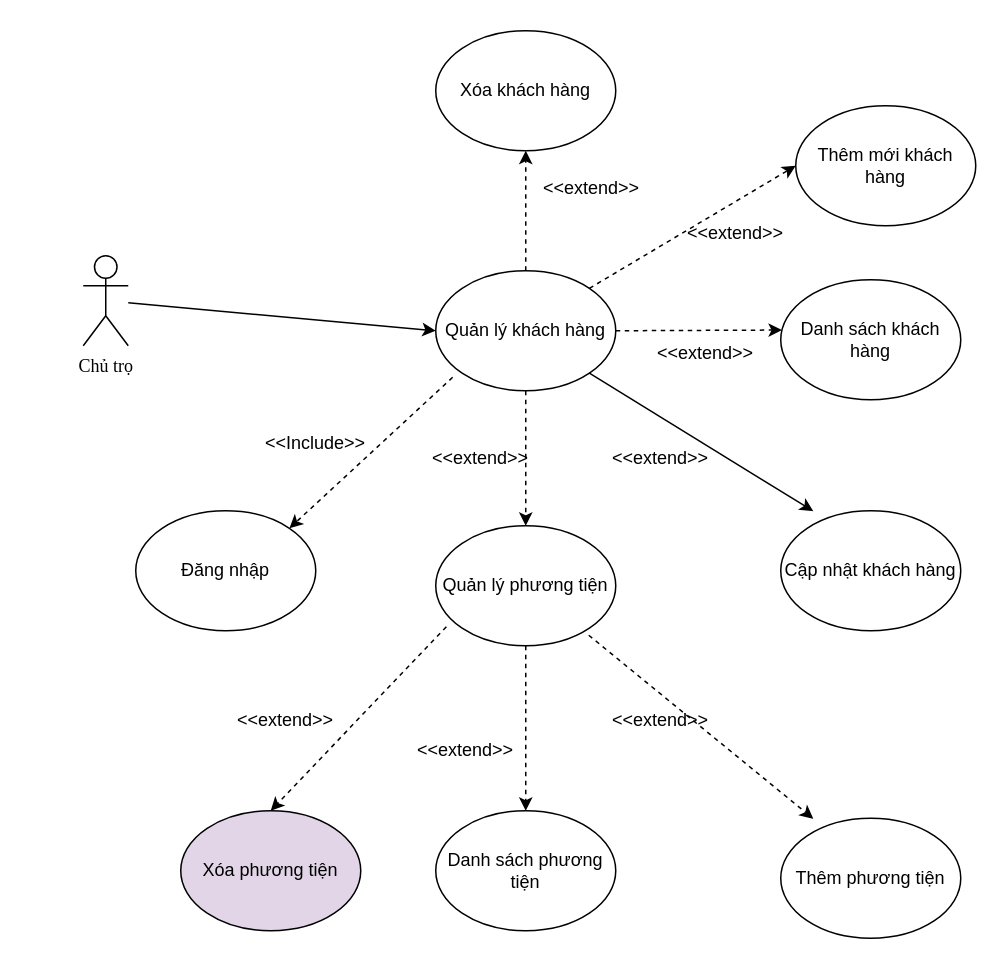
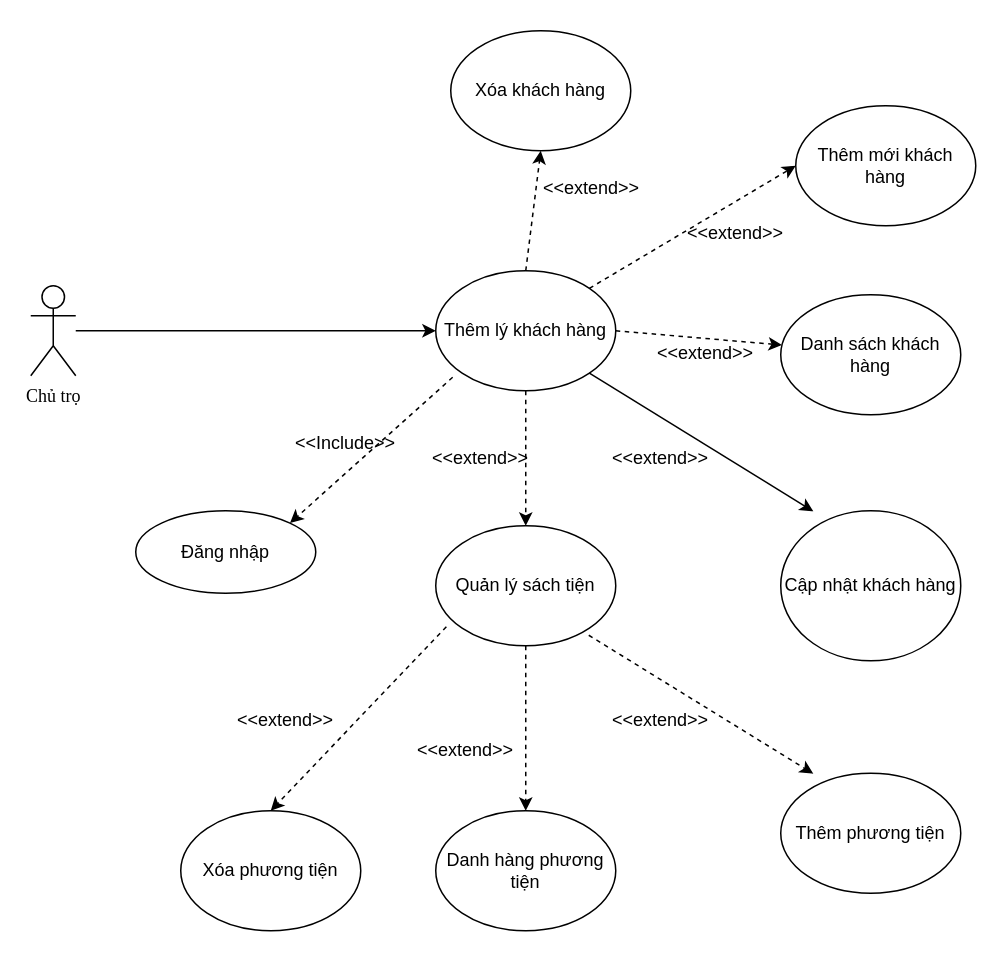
  <mxCell id="0" />
  <mxCell id="1" parent="0" />
- <mxCell id="2" value="Chủ trọ" style="shape=umlActor;verticalLabelPosition=bottom;verticalAlign=top;html=1;outlineConnect=0;fontFamily=Times New Roman;" vertex="1" parent="1"><mxGeometry x="55" y="170" width="30" height="60" as="geometry" /></mxCell>
- <mxCell id="3" value="Quản lý khách hàng" style="ellipse;whiteSpace=wrap;html=1;" vertex="1" parent="1"><mxGeometry x="290" y="180" width="120" height="80" as="geometry" /></mxCell>
- <mxCell id="4" value="Đăng nhập" style="ellipse;whiteSpace=wrap;html=1;" vertex="1" parent="1"><mxGeometry x="90" y="340" width="120" height="80" as="geometry" /></mxCell>
- <mxCell id="5" value="Quản lý phương tiện" style="ellipse;whiteSpace=wrap;html=1;" vertex="1" parent="1"><mxGeometry x="290" y="350" width="120" height="80" as="geometry" /></mxCell>
- <mxCell id="6" value="Cập nhật khách hàng" style="ellipse;whiteSpace=wrap;html=1;" vertex="1" parent="1"><mxGeometry x="520" y="340" width="120" height="80" as="geometry" /></mxCell>
- <mxCell id="7" value="Danh sách khách hàng" style="ellipse;whiteSpace=wrap;html=1;" vertex="1" parent="1"><mxGeometry x="520" y="186" width="120" height="80" as="geometry" /></mxCell>
+ <mxCell id="2" value="Chủ trọ" style="shape=umlActor;verticalLabelPosition=bottom;verticalAlign=top;html=1;outlineConnect=0;fontFamily=Times New Roman;" vertex="1" parent="1"><mxGeometry x="20" y="190" width="30" height="60" as="geometry" /></mxCell>
+ <mxCell id="3" value="Thêm lý khách hàng" style="ellipse;whiteSpace=wrap;html=1;" vertex="1" parent="1"><mxGeometry x="290" y="180" width="120" height="80" as="geometry" /></mxCell>
+ <mxCell id="4" value="Đăng nhập" style="ellipse;whiteSpace=wrap;html=1;" vertex="1" parent="1"><mxGeometry x="90" y="340" width="120" height="55" as="geometry" /></mxCell>
+ <mxCell id="5" value="Quản lý sách tiện" style="ellipse;whiteSpace=wrap;html=1;" vertex="1" parent="1"><mxGeometry x="290" y="350" width="120" height="80" as="geometry" /></mxCell>
+ <mxCell id="6" value="Cập nhật khách hàng" style="ellipse;whiteSpace=wrap;html=1;" vertex="1" parent="1"><mxGeometry x="520" y="340" width="120" height="100" as="geometry" /></mxCell>
+ <mxCell id="7" value="Danh sách khách hàng" style="ellipse;whiteSpace=wrap;html=1;" vertex="1" parent="1"><mxGeometry x="520" y="196" width="120" height="80" as="geometry" /></mxCell>
  <mxCell id="8" value="Thêm mới khách hàng" style="ellipse;whiteSpace=wrap;html=1;" vertex="1" parent="1"><mxGeometry x="530" y="70" width="120" height="80" as="geometry" /></mxCell>
  <mxCell id="9" value="" style="endArrow=classic;html=1;rounded=0;entryX=0;entryY=0.5;entryDx=0;entryDy=0;" edge="1" parent="1" source="2" target="3"><mxGeometry width="50" height="50" relative="1" as="geometry"><mxPoint x="340" y="300" as="sourcePoint" /><mxPoint x="390" y="250" as="targetPoint" /></mxGeometry></mxCell>
  <mxCell id="10" value="" style="endArrow=classic;html=1;rounded=0;exitX=0.094;exitY=0.888;exitDx=0;exitDy=0;exitPerimeter=0;entryX=1;entryY=0;entryDx=0;entryDy=0;dashed=1;" edge="1" parent="1" source="3" target="4"><mxGeometry width="50" height="50" relative="1" as="geometry"><mxPoint x="200" y="330" as="sourcePoint" /><mxPoint x="250" y="280" as="targetPoint" /></mxGeometry></mxCell>
- <mxCell id="11" value="&amp;lt;&amp;lt;Include&amp;gt;&amp;gt;" style="text;html=1;strokeColor=none;fillColor=none;align=center;verticalAlign=middle;whiteSpace=wrap;rounded=0;" vertex="1" parent="1"><mxGeometry x="180" y="280" width="60" height="30" as="geometry" /></mxCell>
+ <mxCell id="11" value="&amp;lt;&amp;lt;Include&amp;gt;&amp;gt;" style="text;html=1;strokeColor=none;fillColor=none;align=center;verticalAlign=middle;whiteSpace=wrap;rounded=0;" vertex="1" parent="1"><mxGeometry x="200" y="280" width="60" height="30" as="geometry" /></mxCell>
  <mxCell id="12" value="" style="endArrow=classic;html=1;rounded=0;dashed=1;entryX=0.5;entryY=0;entryDx=0;entryDy=0;" edge="1" parent="1" target="5"><mxGeometry width="50" height="50" relative="1" as="geometry"><mxPoint x="350" y="260" as="sourcePoint" /><mxPoint x="346" y="340" as="targetPoint" /></mxGeometry></mxCell>
  <mxCell id="13" value="" style="endArrow=classic;html=1;rounded=0;dashed=0;entryX=0.181;entryY=0.004;entryDx=0;entryDy=0;entryPerimeter=0;exitX=1;exitY=1;exitDx=0;exitDy=0;" edge="1" parent="1" source="3" target="6"><mxGeometry width="50" height="50" relative="1" as="geometry"><mxPoint x="360" y="270" as="sourcePoint" /><mxPoint x="362" y="352" as="targetPoint" /></mxGeometry></mxCell>
  <mxCell id="14" value="" style="endArrow=classic;html=1;rounded=0;dashed=1;entryX=0.007;entryY=0.419;entryDx=0;entryDy=0;entryPerimeter=0;exitX=1;exitY=0.5;exitDx=0;exitDy=0;" edge="1" parent="1" source="3" target="7"><mxGeometry width="50" height="50" relative="1" as="geometry"><mxPoint x="370" y="280" as="sourcePoint" /><mxPoint x="372" y="362" as="targetPoint" /></mxGeometry></mxCell>
  <mxCell id="15" value="" style="endArrow=classic;html=1;rounded=0;dashed=1;entryX=0;entryY=0.5;entryDx=0;entryDy=0;exitX=1;exitY=0;exitDx=0;exitDy=0;" edge="1" parent="1" source="3" target="8"><mxGeometry width="50" height="50" relative="1" as="geometry"><mxPoint x="380" y="290" as="sourcePoint" /><mxPoint x="382" y="372" as="targetPoint" /></mxGeometry></mxCell>
  <mxCell id="16" value="&amp;lt;&amp;lt;extend&amp;gt;&amp;gt;" style="text;html=1;strokeColor=none;fillColor=none;align=center;verticalAlign=middle;whiteSpace=wrap;rounded=0;" vertex="1" parent="1"><mxGeometry x="290" y="290" width="60" height="30" as="geometry" /></mxCell>
  <mxCell id="17" value="&amp;lt;&amp;lt;extend&amp;gt;&amp;gt;" style="text;html=1;strokeColor=none;fillColor=none;align=center;verticalAlign=middle;whiteSpace=wrap;rounded=0;" vertex="1" parent="1"><mxGeometry x="410" y="290" width="60" height="30" as="geometry" /></mxCell>
  <mxCell id="18" value="&amp;lt;&amp;lt;extend&amp;gt;&amp;gt;" style="text;html=1;strokeColor=none;fillColor=none;align=center;verticalAlign=middle;whiteSpace=wrap;rounded=0;" vertex="1" parent="1"><mxGeometry x="440" y="220" width="60" height="30" as="geometry" /></mxCell>
  <mxCell id="19" value="&amp;lt;&amp;lt;extend&amp;gt;&amp;gt;" style="text;html=1;strokeColor=none;fillColor=none;align=center;verticalAlign=middle;whiteSpace=wrap;rounded=0;" vertex="1" parent="1"><mxGeometry x="460" y="140" width="60" height="30" as="geometry" /></mxCell>
- <mxCell id="20" value="Xóa khách hàng" style="ellipse;whiteSpace=wrap;html=1;" vertex="1" parent="1"><mxGeometry x="290" y="20" width="120" height="80" as="geometry" /></mxCell>
+ <mxCell id="20" value="Xóa khách hàng" style="ellipse;whiteSpace=wrap;html=1;" vertex="1" parent="1"><mxGeometry x="300" y="20" width="120" height="80" as="geometry" /></mxCell>
  <mxCell id="21" value="" style="endArrow=classic;html=1;rounded=0;dashed=1;entryX=0.5;entryY=1;entryDx=0;entryDy=0;exitX=0.5;exitY=0;exitDx=0;exitDy=0;" edge="1" parent="1" source="3" target="20"><mxGeometry width="50" height="50" relative="1" as="geometry"><mxPoint x="402" y="202" as="sourcePoint" /><mxPoint x="530" y="120" as="targetPoint" /></mxGeometry></mxCell>
  <mxCell id="22" value="&amp;lt;&amp;lt;extend&amp;gt;&amp;gt;" style="text;html=1;strokeColor=none;fillColor=none;align=center;verticalAlign=middle;whiteSpace=wrap;rounded=0;" vertex="1" parent="1"><mxGeometry x="364" y="110" width="60" height="30" as="geometry" /></mxCell>
- <mxCell id="23" value="Thêm phương tiện" style="ellipse;whiteSpace=wrap;html=1;" vertex="1" parent="1"><mxGeometry x="520" y="545" width="120" height="80" as="geometry" /></mxCell>
+ <mxCell id="23" value="Thêm phương tiện" style="ellipse;whiteSpace=wrap;html=1;" vertex="1" parent="1"><mxGeometry x="520" y="515" width="120" height="80" as="geometry" /></mxCell>
  <mxCell id="24" value="" style="endArrow=classic;html=1;rounded=0;dashed=1;entryX=0.181;entryY=0.004;entryDx=0;entryDy=0;entryPerimeter=0;exitX=1;exitY=1;exitDx=0;exitDy=0;" edge="1" parent="1" target="23"><mxGeometry width="50" height="50" relative="1" as="geometry"><mxPoint x="392" y="423" as="sourcePoint" /><mxPoint x="362" y="527" as="targetPoint" /></mxGeometry></mxCell>
  <mxCell id="25" value="&amp;lt;&amp;lt;extend&amp;gt;&amp;gt;" style="text;html=1;strokeColor=none;fillColor=none;align=center;verticalAlign=middle;whiteSpace=wrap;rounded=0;" vertex="1" parent="1"><mxGeometry x="410" y="465" width="60" height="30" as="geometry" /></mxCell>
- <mxCell id="26" value="Danh sách phương tiện" style="ellipse;whiteSpace=wrap;html=1;" vertex="1" parent="1"><mxGeometry x="290" y="540" width="120" height="80" as="geometry" /></mxCell>
+ <mxCell id="26" value="Danh hàng phương tiện" style="ellipse;whiteSpace=wrap;html=1;" vertex="1" parent="1"><mxGeometry x="290" y="540" width="120" height="80" as="geometry" /></mxCell>
  <mxCell id="27" value="" style="endArrow=classic;html=1;rounded=0;dashed=1;" edge="1" parent="1"><mxGeometry width="50" height="50" relative="1" as="geometry"><mxPoint x="350" y="430" as="sourcePoint" /><mxPoint x="350" y="540" as="targetPoint" /></mxGeometry></mxCell>
  <mxCell id="28" value="&amp;lt;&amp;lt;extend&amp;gt;&amp;gt;" style="text;html=1;strokeColor=none;fillColor=none;align=center;verticalAlign=middle;whiteSpace=wrap;rounded=0;" vertex="1" parent="1"><mxGeometry x="280" y="485" width="60" height="30" as="geometry" /></mxCell>
- <mxCell id="29" value="Xóa phương tiện" style="ellipse;whiteSpace=wrap;html=1;fillColor=#e1d5e7;" vertex="1" parent="1"><mxGeometry x="120" y="540" width="120" height="80" as="geometry" /></mxCell>
+ <mxCell id="29" value="Xóa phương tiện" style="ellipse;whiteSpace=wrap;html=1;" vertex="1" parent="1"><mxGeometry x="120" y="540" width="120" height="80" as="geometry" /></mxCell>
  <mxCell id="30" value="" style="endArrow=classic;html=1;rounded=0;dashed=1;exitX=0.059;exitY=0.841;exitDx=0;exitDy=0;exitPerimeter=0;" edge="1" parent="1" source="5"><mxGeometry width="50" height="50" relative="1" as="geometry"><mxPoint x="180" y="430" as="sourcePoint" /><mxPoint x="180" y="540" as="targetPoint" /></mxGeometry></mxCell>
  <mxCell id="31" value="&amp;lt;&amp;lt;extend&amp;gt;&amp;gt;" style="text;html=1;strokeColor=none;fillColor=none;align=center;verticalAlign=middle;whiteSpace=wrap;rounded=0;" vertex="1" parent="1"><mxGeometry x="160" y="465" width="60" height="30" as="geometry" /></mxCell>
